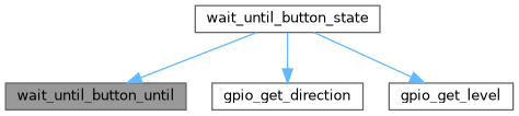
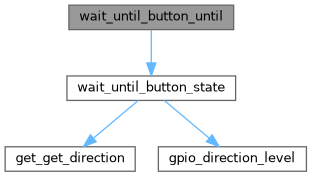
  digraph {
    rankdir=TB
    node [color=grey40 fillcolor=white fontname=Helvetica fontsize=10 shape=box style=filled]
    edge [color=steelblue1 fontname=Helvetica fontsize=10 labelfontname=Helvetica labelfontsize=10 style=solid]
    n1 [color=gray40 fillcolor=grey60 fontcolor=black height=0.2 label=wait_until_button_until width=0.4]
    n2 [height=0.2 label=wait_until_button_state width=0.4]
-   n3 [height=0.2 label=gpio_get_direction width=0.4]
-   n4 [height=0.2 label=gpio_get_level width=0.4]
-   n2 -> n1
+   n3 [height=0.2 label=get_get_direction width=0.4]
+   n4 [height=0.2 label=gpio_direction_level width=0.4]
+   n1 -> n2
    n2 -> n3
    n2 -> n4
  }
